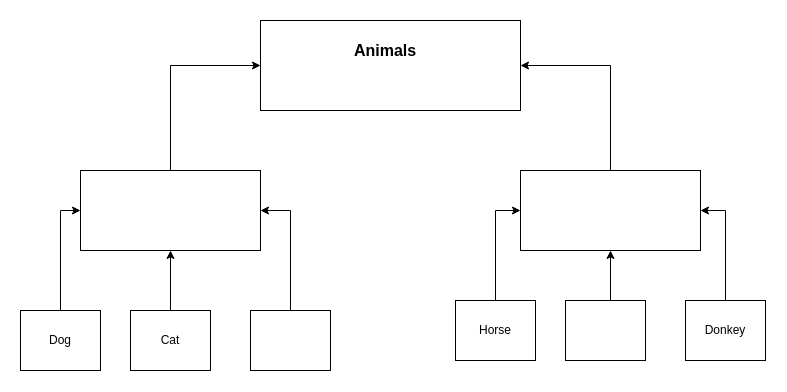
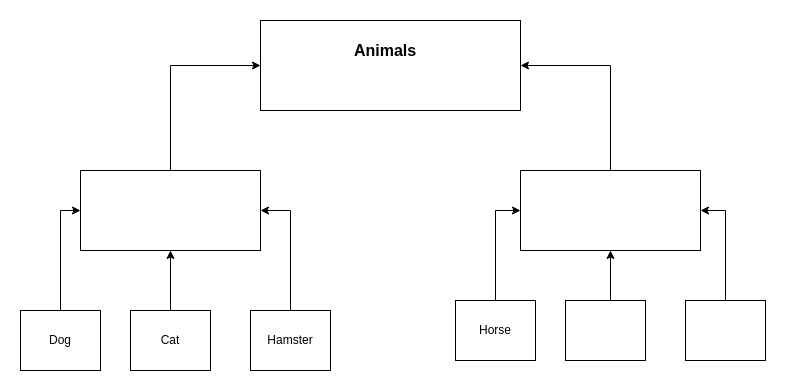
  <mxCell id="0" />
  <mxCell id="1" parent="0" />
  <mxCell id="2" value="" style="group" parent="1" vertex="1" connectable="0"><mxGeometry x="20" y="20" width="745" height="350" as="geometry" /></mxCell>
  <mxCell id="3" value="" style="rounded=0;whiteSpace=wrap;html=1;" parent="2" vertex="1"><mxGeometry x="240" width="260" height="90" as="geometry" /></mxCell>
  <mxCell id="4" value="&lt;b style=&quot;font-size: 16px;&quot;&gt;Animals&lt;/b&gt;" style="text;html=1;strokeColor=none;fillColor=none;align=center;verticalAlign=middle;whiteSpace=wrap;rounded=0;" parent="2" vertex="1"><mxGeometry x="335" y="12.5" width="60" height="35" as="geometry" /></mxCell>
  <mxCell id="5" value="" style="edgeStyle=orthogonalEdgeStyle;rounded=0;orthogonalLoop=1;jettySize=auto;html=1;exitX=0.5;exitY=0;exitDx=0;exitDy=0;entryX=0;entryY=0.5;entryDx=0;entryDy=0;" parent="2" source="6" target="3" edge="1"><mxGeometry relative="1" as="geometry" /></mxCell>
  <mxCell id="6" value="" style="rounded=0;whiteSpace=wrap;html=1;" parent="2" vertex="1"><mxGeometry x="60" y="150" width="180" height="80" as="geometry" /></mxCell>
  <mxCell id="7" style="edgeStyle=orthogonalEdgeStyle;rounded=0;orthogonalLoop=1;jettySize=auto;html=1;exitX=0.5;exitY=0;exitDx=0;exitDy=0;entryX=1;entryY=0.5;entryDx=0;entryDy=0;" parent="2" source="8" target="3" edge="1"><mxGeometry relative="1" as="geometry" /></mxCell>
  <mxCell id="8" value="" style="rounded=0;whiteSpace=wrap;html=1;" parent="2" vertex="1"><mxGeometry x="500" y="150" width="180" height="80" as="geometry" /></mxCell>
  <mxCell id="9" style="edgeStyle=orthogonalEdgeStyle;rounded=0;orthogonalLoop=1;jettySize=auto;html=1;exitX=0.5;exitY=0;exitDx=0;exitDy=0;entryX=0;entryY=0.5;entryDx=0;entryDy=0;" parent="2" source="10" target="6" edge="1"><mxGeometry relative="1" as="geometry" /></mxCell>
  <mxCell id="10" value="" style="rounded=0;whiteSpace=wrap;html=1;" parent="2" vertex="1"><mxGeometry y="290" width="80" height="60" as="geometry" /></mxCell>
  <mxCell id="11" style="edgeStyle=orthogonalEdgeStyle;rounded=0;orthogonalLoop=1;jettySize=auto;html=1;exitX=0.5;exitY=0;exitDx=0;exitDy=0;entryX=1;entryY=0.5;entryDx=0;entryDy=0;" parent="2" source="12" target="6" edge="1"><mxGeometry relative="1" as="geometry" /></mxCell>
  <mxCell id="12" value="" style="rounded=0;whiteSpace=wrap;html=1;" parent="2" vertex="1"><mxGeometry x="230" y="290" width="80" height="60" as="geometry" /></mxCell>
  <mxCell id="13" style="edgeStyle=orthogonalEdgeStyle;rounded=0;orthogonalLoop=1;jettySize=auto;html=1;exitX=0.5;exitY=0;exitDx=0;exitDy=0;entryX=0.5;entryY=1;entryDx=0;entryDy=0;" parent="2" source="14" target="6" edge="1"><mxGeometry relative="1" as="geometry" /></mxCell>
  <mxCell id="14" value="" style="rounded=0;whiteSpace=wrap;html=1;" parent="2" vertex="1"><mxGeometry x="110" y="290" width="80" height="60" as="geometry" /></mxCell>
  <mxCell id="15" style="edgeStyle=orthogonalEdgeStyle;rounded=0;orthogonalLoop=1;jettySize=auto;html=1;exitX=0.5;exitY=0;exitDx=0;exitDy=0;entryX=0;entryY=0.5;entryDx=0;entryDy=0;" parent="2" source="16" target="8" edge="1"><mxGeometry relative="1" as="geometry" /></mxCell>
  <mxCell id="16" value="" style="rounded=0;whiteSpace=wrap;html=1;" parent="2" vertex="1"><mxGeometry x="435" y="280" width="80" height="60" as="geometry" /></mxCell>
  <mxCell id="17" style="edgeStyle=orthogonalEdgeStyle;rounded=0;orthogonalLoop=1;jettySize=auto;html=1;exitX=0.5;exitY=0;exitDx=0;exitDy=0;entryX=1;entryY=0.5;entryDx=0;entryDy=0;" parent="2" source="18" target="8" edge="1"><mxGeometry relative="1" as="geometry" /></mxCell>
  <mxCell id="18" value="" style="rounded=0;whiteSpace=wrap;html=1;" parent="2" vertex="1"><mxGeometry x="665" y="280" width="80" height="60" as="geometry" /></mxCell>
  <mxCell id="19" style="edgeStyle=orthogonalEdgeStyle;rounded=0;orthogonalLoop=1;jettySize=auto;html=1;exitX=0.5;exitY=0;exitDx=0;exitDy=0;entryX=0.5;entryY=1;entryDx=0;entryDy=0;" parent="2" source="20" target="8" edge="1"><mxGeometry relative="1" as="geometry"><Array as="points"><mxPoint x="590" y="280" /></Array></mxGeometry></mxCell>
  <mxCell id="20" value="" style="rounded=0;whiteSpace=wrap;html=1;" parent="2" vertex="1"><mxGeometry x="545" y="280" width="80" height="60" as="geometry" /></mxCell>
  <mxCell id="21" value="Dog" style="text;html=1;strokeColor=none;fillColor=none;align=center;verticalAlign=middle;whiteSpace=wrap;rounded=0;" parent="2" vertex="1"><mxGeometry x="10" y="305" width="60" height="30" as="geometry" /></mxCell>
  <mxCell id="22" value="Cat" style="text;html=1;strokeColor=none;fillColor=none;align=center;verticalAlign=middle;whiteSpace=wrap;rounded=0;" parent="2" vertex="1"><mxGeometry x="120" y="305" width="60" height="30" as="geometry" /></mxCell>
+ <mxCell id="23" value="Hamster" style="text;html=1;strokeColor=none;fillColor=none;align=center;verticalAlign=middle;whiteSpace=wrap;rounded=0;" parent="2" vertex="1"><mxGeometry x="240" y="305" width="60" height="30" as="geometry" /></mxCell>
  <mxCell id="24" value="Horse" style="text;html=1;strokeColor=none;fillColor=none;align=center;verticalAlign=middle;whiteSpace=wrap;rounded=0;" parent="2" vertex="1"><mxGeometry x="445" y="295" width="60" height="30" as="geometry" /></mxCell>
- <mxCell id="25" value="Donkey" style="text;html=1;strokeColor=none;fillColor=none;align=center;verticalAlign=middle;whiteSpace=wrap;rounded=0;" parent="2" vertex="1"><mxGeometry x="675" y="295" width="60" height="30" as="geometry" /></mxCell>
